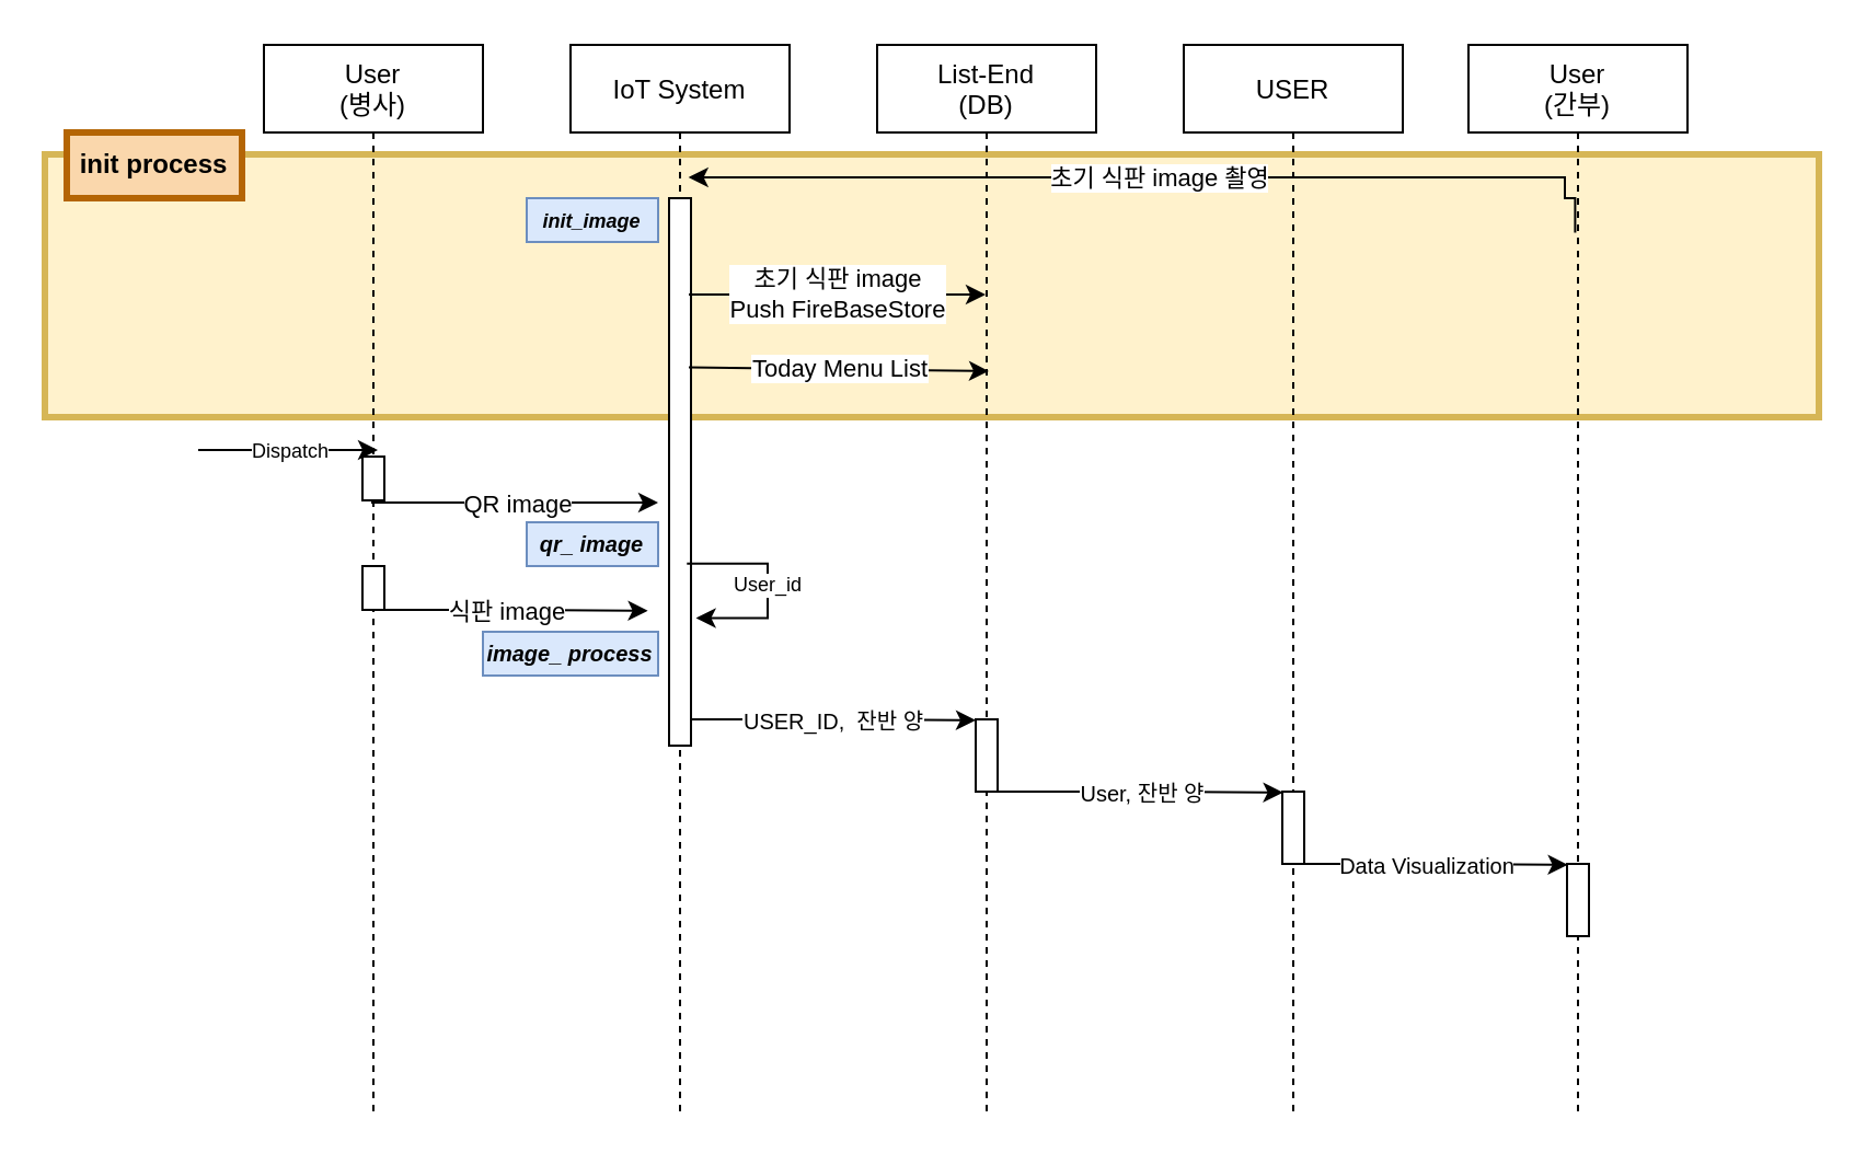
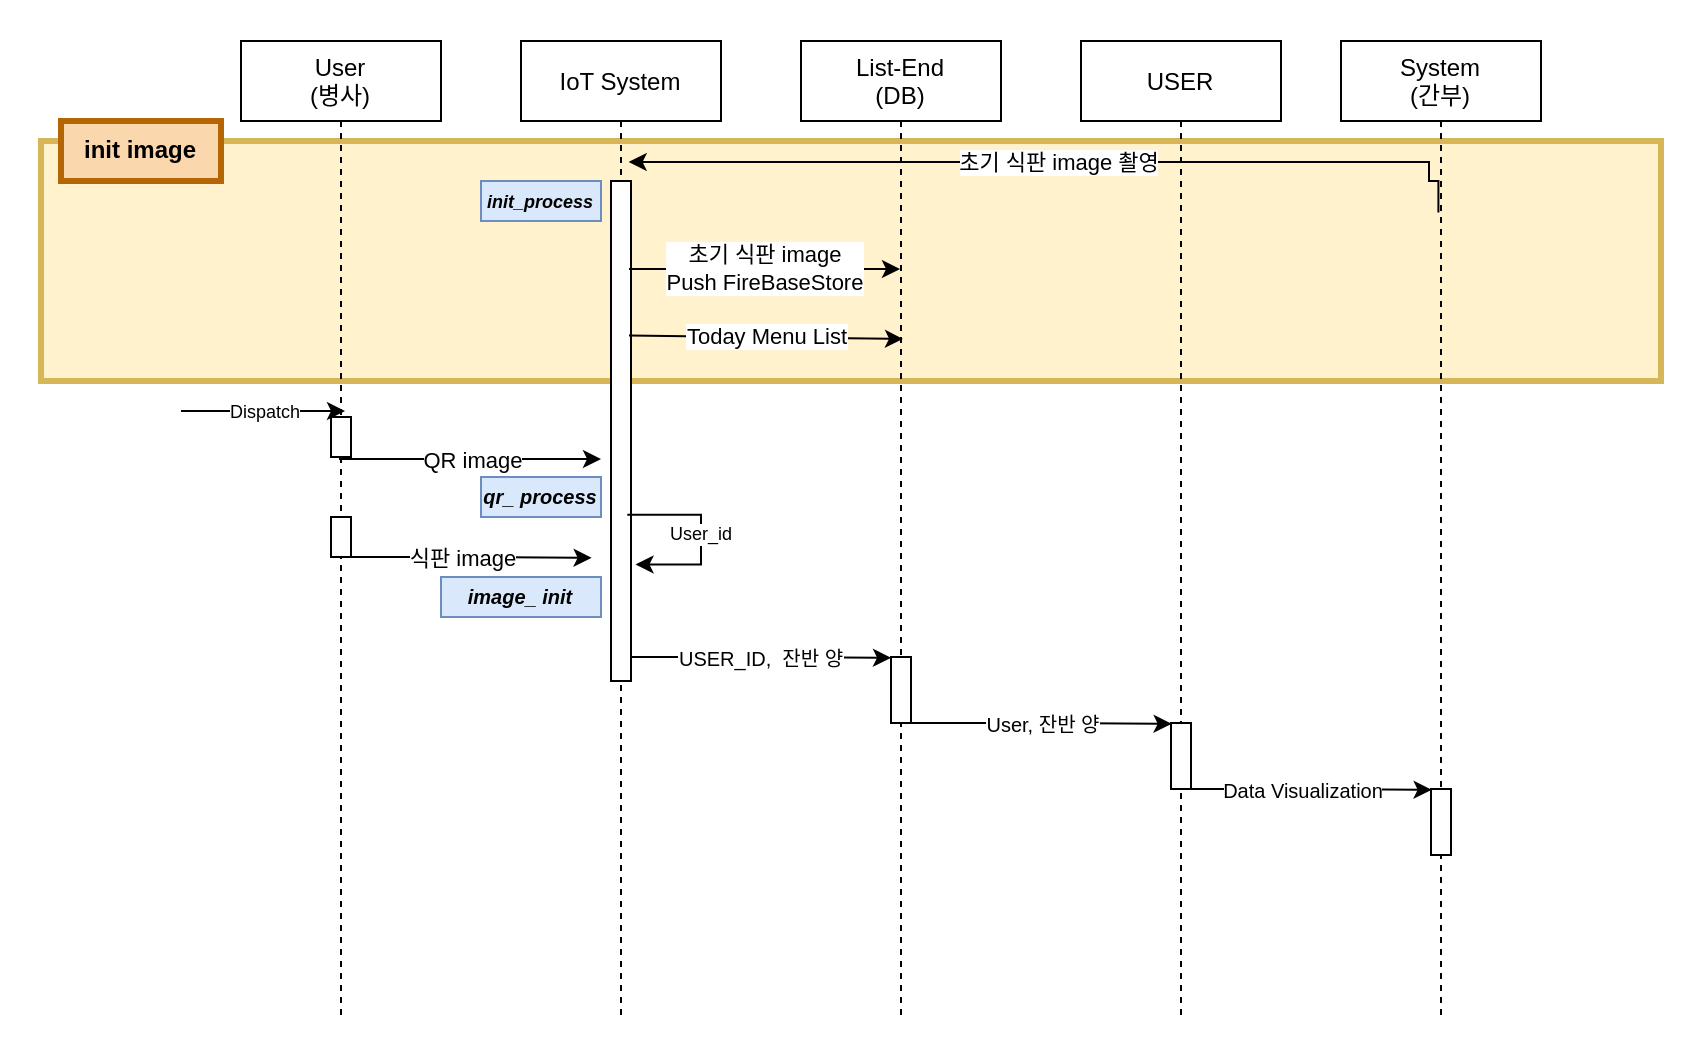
  <mxCell id="0" />
  <mxCell id="1" parent="0" />
  <mxCell id="2" value="" style="rounded=0;whiteSpace=wrap;html=1;fillColor=#fff2cc;strokeColor=#d6b656;strokeWidth=3;" parent="1" vertex="1"><mxGeometry x="20" y="70" width="810" height="120" as="geometry" /></mxCell>
  <mxCell id="3" value="User&#10;(병사)" style="shape=umlLifeline;perimeter=lifelinePerimeter;container=1;collapsible=0;recursiveResize=0;rounded=0;shadow=0;strokeWidth=1;" parent="1" vertex="1"><mxGeometry x="120" y="20" width="100" height="490" as="geometry" /></mxCell>
  <mxCell id="4" value="" style="points=[];perimeter=orthogonalPerimeter;rounded=0;shadow=0;strokeWidth=1;" parent="3" vertex="1"><mxGeometry x="45" y="188" width="10" height="20" as="geometry" /></mxCell>
  <mxCell id="5" value="" style="endArrow=classic;html=1;rounded=0;edgeStyle=orthogonalEdgeStyle;exitX=0.497;exitY=0.502;exitDx=0;exitDy=0;exitPerimeter=0;" parent="3" edge="1"><mxGeometry relative="1" as="geometry"><mxPoint x="45.0" y="258" as="sourcePoint" /><mxPoint x="175.3" y="258.4" as="targetPoint" /><Array as="points"><mxPoint x="115.3" y="258.4" /><mxPoint x="183.3" y="258.4" /></Array></mxGeometry></mxCell>
  <mxCell id="6" value="식판 image" style="edgeLabel;resizable=0;html=1;align=center;verticalAlign=middle;" parent="5" connectable="0" vertex="1"><mxGeometry relative="1" as="geometry" /></mxCell>
  <mxCell id="7" value="" style="points=[];perimeter=orthogonalPerimeter;rounded=0;shadow=0;strokeWidth=1;" parent="3" vertex="1"><mxGeometry x="45" y="238" width="10" height="20" as="geometry" /></mxCell>
  <mxCell id="8" value="IoT System" style="shape=umlLifeline;perimeter=lifelinePerimeter;container=1;collapsible=0;recursiveResize=0;rounded=0;shadow=0;strokeWidth=1;" parent="1" vertex="1"><mxGeometry x="260" y="20" width="100" height="490" as="geometry" /></mxCell>
  <mxCell id="9" value="" style="points=[];perimeter=orthogonalPerimeter;rounded=0;shadow=0;strokeWidth=1;" parent="8" vertex="1"><mxGeometry x="45" y="70" width="10" height="250" as="geometry" /></mxCell>
- <mxCell id="10" value="&lt;font size=&quot;1&quot;&gt;&lt;b&gt;&lt;i&gt;qr_ image&lt;/i&gt;&lt;/b&gt;&lt;/font&gt;" style="text;html=1;strokeColor=#6c8ebf;fillColor=#dae8fc;align=center;verticalAlign=middle;whiteSpace=wrap;rounded=0;" parent="8" vertex="1"><mxGeometry x="-20" y="218" width="60" height="20" as="geometry" /></mxCell>
- <mxCell id="11" value="&lt;font size=&quot;1&quot;&gt;&lt;b&gt;&lt;i&gt;image_ process&lt;/i&gt;&lt;/b&gt;&lt;/font&gt;" style="text;html=1;strokeColor=#6c8ebf;fillColor=#dae8fc;align=center;verticalAlign=middle;whiteSpace=wrap;rounded=0;" parent="8" vertex="1"><mxGeometry x="-40" y="268" width="80" height="20" as="geometry" /></mxCell>
+ <mxCell id="10" value="&lt;font size=&quot;1&quot;&gt;&lt;b&gt;&lt;i&gt;qr_ process&lt;/i&gt;&lt;/b&gt;&lt;/font&gt;" style="text;html=1;strokeColor=#6c8ebf;fillColor=#dae8fc;align=center;verticalAlign=middle;whiteSpace=wrap;rounded=0;" parent="8" vertex="1"><mxGeometry x="-20" y="218" width="60" height="20" as="geometry" /></mxCell>
+ <mxCell id="11" value="&lt;font size=&quot;1&quot;&gt;&lt;b&gt;&lt;i&gt;image_ init&lt;/i&gt;&lt;/b&gt;&lt;/font&gt;" style="text;html=1;strokeColor=#6c8ebf;fillColor=#dae8fc;align=center;verticalAlign=middle;whiteSpace=wrap;rounded=0;" parent="8" vertex="1"><mxGeometry x="-40" y="268" width="80" height="20" as="geometry" /></mxCell>
  <mxCell id="12" value="User_id" style="endArrow=classic;html=1;rounded=0;fontSize=9;edgeStyle=orthogonalEdgeStyle;exitX=0.814;exitY=0.963;exitDx=0;exitDy=0;exitPerimeter=0;entryX=1.228;entryY=0.074;entryDx=0;entryDy=0;entryPerimeter=0;" parent="8" edge="1"><mxGeometry width="50" height="50" relative="1" as="geometry"><mxPoint x="53.14" y="236.89" as="sourcePoint" /><mxPoint x="57.28" y="261.7" as="targetPoint" /><Array as="points"><mxPoint x="90" y="237" /><mxPoint x="90" y="262" /></Array></mxGeometry></mxCell>
  <mxCell id="13" value="USER" style="shape=umlLifeline;perimeter=lifelinePerimeter;container=1;collapsible=0;recursiveResize=0;rounded=0;shadow=0;strokeWidth=1;" parent="1" vertex="1"><mxGeometry x="540" y="20" width="100" height="490" as="geometry" /></mxCell>
  <mxCell id="14" value="" style="points=[];perimeter=orthogonalPerimeter;rounded=0;shadow=0;strokeWidth=1;" parent="13" vertex="1"><mxGeometry x="45" y="341" width="10" height="33" as="geometry" /></mxCell>
  <mxCell id="15" value="" style="endArrow=classic;html=1;rounded=0;edgeStyle=orthogonalEdgeStyle;exitX=0.497;exitY=0.502;exitDx=0;exitDy=0;exitPerimeter=0;" parent="13" edge="1"><mxGeometry relative="1" as="geometry"><mxPoint x="45" y="374.0" as="sourcePoint" /><mxPoint x="175.3" y="374.4" as="targetPoint" /><Array as="points"><mxPoint x="115.3" y="374.4" /><mxPoint x="183.3" y="374.4" /></Array></mxGeometry></mxCell>
  <mxCell id="16" value="&lt;span style=&quot;font-size: 10px&quot;&gt;Data Visualization&lt;/span&gt;" style="edgeLabel;resizable=0;html=1;align=center;verticalAlign=middle;" parent="15" connectable="0" vertex="1"><mxGeometry relative="1" as="geometry" /></mxCell>
  <mxCell id="17" value="List-End&#10;(DB)" style="shape=umlLifeline;perimeter=lifelinePerimeter;container=1;collapsible=0;recursiveResize=0;rounded=0;shadow=0;strokeWidth=1;" parent="1" vertex="1"><mxGeometry x="400" y="20" width="100" height="490" as="geometry" /></mxCell>
  <mxCell id="18" value="" style="points=[];perimeter=orthogonalPerimeter;rounded=0;shadow=0;strokeWidth=1;" parent="17" vertex="1"><mxGeometry x="45" y="308" width="10" height="33" as="geometry" /></mxCell>
  <mxCell id="19" value="" style="endArrow=classic;html=1;rounded=0;edgeStyle=orthogonalEdgeStyle;exitX=0.497;exitY=0.502;exitDx=0;exitDy=0;exitPerimeter=0;" parent="17" edge="1"><mxGeometry relative="1" as="geometry"><mxPoint x="-85.3" y="308" as="sourcePoint" /><mxPoint x="45.0" y="308.4" as="targetPoint" /><Array as="points"><mxPoint x="-15" y="308.4" /><mxPoint x="53" y="308.4" /></Array></mxGeometry></mxCell>
  <mxCell id="20" value="&lt;font style=&quot;font-size: 10px&quot;&gt;USER_ID,&amp;nbsp; 잔반 양&lt;/font&gt;" style="edgeLabel;resizable=0;html=1;align=center;verticalAlign=middle;" parent="19" connectable="0" vertex="1"><mxGeometry relative="1" as="geometry" /></mxCell>
  <mxCell id="21" value="" style="endArrow=classic;html=1;rounded=0;edgeStyle=orthogonalEdgeStyle;exitX=0.497;exitY=0.502;exitDx=0;exitDy=0;exitPerimeter=0;" parent="17" edge="1"><mxGeometry relative="1" as="geometry"><mxPoint x="55.0" y="341" as="sourcePoint" /><mxPoint x="185.3" y="341.4" as="targetPoint" /><Array as="points"><mxPoint x="125.3" y="341.4" /><mxPoint x="193.3" y="341.4" /></Array></mxGeometry></mxCell>
  <mxCell id="22" value="&lt;span style=&quot;font-size: 10px&quot;&gt;User, 잔반 양&lt;/span&gt;" style="edgeLabel;resizable=0;html=1;align=center;verticalAlign=middle;" parent="21" connectable="0" vertex="1"><mxGeometry relative="1" as="geometry" /></mxCell>
- <mxCell id="23" value="User&#10;(간부)" style="shape=umlLifeline;perimeter=lifelinePerimeter;container=1;collapsible=0;recursiveResize=0;rounded=0;shadow=0;strokeWidth=1;" parent="1" vertex="1"><mxGeometry x="670" y="20" width="100" height="490" as="geometry" /></mxCell>
+ <mxCell id="23" value="System&#10;(간부)" style="shape=umlLifeline;perimeter=lifelinePerimeter;container=1;collapsible=0;recursiveResize=0;rounded=0;shadow=0;strokeWidth=1;" parent="1" vertex="1"><mxGeometry x="670" y="20" width="100" height="490" as="geometry" /></mxCell>
  <mxCell id="24" value="" style="points=[];perimeter=orthogonalPerimeter;rounded=0;shadow=0;strokeWidth=1;" parent="23" vertex="1"><mxGeometry x="45" y="374" width="10" height="33" as="geometry" /></mxCell>
  <mxCell id="25" value="" style="endArrow=classic;html=1;rounded=0;edgeStyle=orthogonalEdgeStyle;" parent="1" edge="1"><mxGeometry relative="1" as="geometry"><mxPoint x="169" y="229" as="sourcePoint" /><mxPoint x="300" y="229" as="targetPoint" /><Array as="points"><mxPoint x="169" y="229" /></Array></mxGeometry></mxCell>
  <mxCell id="26" value="QR image" style="edgeLabel;resizable=0;html=1;align=center;verticalAlign=middle;" parent="25" connectable="0" vertex="1"><mxGeometry relative="1" as="geometry" /></mxCell>
  <mxCell id="27" value="" style="endArrow=classic;html=1;rounded=0;edgeStyle=orthogonalEdgeStyle;entryX=0.883;entryY=-0.038;entryDx=0;entryDy=0;entryPerimeter=0;exitX=0.487;exitY=0.175;exitDx=0;exitDy=0;exitPerimeter=0;" parent="1" source="23" target="9" edge="1"><mxGeometry relative="1" as="geometry"><mxPoint x="714" y="89" as="sourcePoint" /><mxPoint x="520" y="320" as="targetPoint" /><Array as="points"><mxPoint x="714" y="90" /></Array></mxGeometry></mxCell>
  <mxCell id="28" value="초기 식판 image 촬영" style="edgeLabel;resizable=0;html=1;align=center;verticalAlign=middle;fillColor=#FFFFCC;" parent="27" connectable="0" vertex="1"><mxGeometry relative="1" as="geometry" /></mxCell>
- <mxCell id="29" value="&lt;b&gt;init process&lt;/b&gt;" style="text;html=1;strokeColor=#b46504;fillColor=#fad7ac;align=center;verticalAlign=middle;whiteSpace=wrap;rounded=0;strokeWidth=3;" parent="1" vertex="1"><mxGeometry x="30" y="60" width="80" height="30" as="geometry" /></mxCell>
- <mxCell id="30" value="&lt;font style=&quot;font-size: 9px&quot;&gt;&lt;b&gt;&lt;i&gt;init_image&lt;/i&gt;&lt;/b&gt;&lt;/font&gt;" style="text;html=1;strokeColor=#6c8ebf;fillColor=#dae8fc;align=center;verticalAlign=middle;whiteSpace=wrap;rounded=0;" parent="1" vertex="1"><mxGeometry x="240" y="90" width="60" height="20" as="geometry" /></mxCell>
+ <mxCell id="29" value="&lt;b&gt;init image&lt;/b&gt;" style="text;html=1;strokeColor=#b46504;fillColor=#fad7ac;align=center;verticalAlign=middle;whiteSpace=wrap;rounded=0;strokeWidth=3;" parent="1" vertex="1"><mxGeometry x="30" y="60" width="80" height="30" as="geometry" /></mxCell>
+ <mxCell id="30" value="&lt;font style=&quot;font-size: 9px&quot;&gt;&lt;b&gt;&lt;i&gt;init_process&lt;/i&gt;&lt;/b&gt;&lt;/font&gt;" style="text;html=1;strokeColor=#6c8ebf;fillColor=#dae8fc;align=center;verticalAlign=middle;whiteSpace=wrap;rounded=0;" parent="1" vertex="1"><mxGeometry x="240" y="90" width="60" height="20" as="geometry" /></mxCell>
  <mxCell id="31" value="" style="endArrow=classic;html=1;rounded=0;fontSize=9;edgeStyle=orthogonalEdgeStyle;" parent="1" edge="1"><mxGeometry relative="1" as="geometry"><mxPoint x="90" y="205" as="sourcePoint" /><mxPoint x="172" y="205" as="targetPoint" /><Array as="points"><mxPoint x="90" y="205" /></Array></mxGeometry></mxCell>
  <mxCell id="32" value="Dispatch" style="edgeLabel;resizable=0;html=1;align=center;verticalAlign=middle;fontSize=9;strokeWidth=3;fillColor=#FFFFCC;" parent="31" connectable="0" vertex="1"><mxGeometry relative="1" as="geometry" /></mxCell>
  <mxCell id="33" value="초기 식판 image&lt;br&gt;Push FireBaseStore" style="endArrow=classic;html=1;rounded=0;exitX=0.9;exitY=0.176;exitDx=0;exitDy=0;exitPerimeter=0;" parent="1" source="9" target="17" edge="1"><mxGeometry width="50" height="50" relative="1" as="geometry"><mxPoint x="574" y="370" as="sourcePoint" /><mxPoint x="624" y="320" as="targetPoint" /></mxGeometry></mxCell>
  <mxCell id="34" value="Today Menu List" style="endArrow=classic;html=1;rounded=0;exitX=0.9;exitY=0.309;exitDx=0;exitDy=0;exitPerimeter=0;entryX=0.51;entryY=0.304;entryDx=0;entryDy=0;entryPerimeter=0;" parent="1" source="9" target="17" edge="1"><mxGeometry width="50" height="50" relative="1" as="geometry"><mxPoint x="324" y="144" as="sourcePoint" /><mxPoint x="459.5" y="144" as="targetPoint" /></mxGeometry></mxCell>
